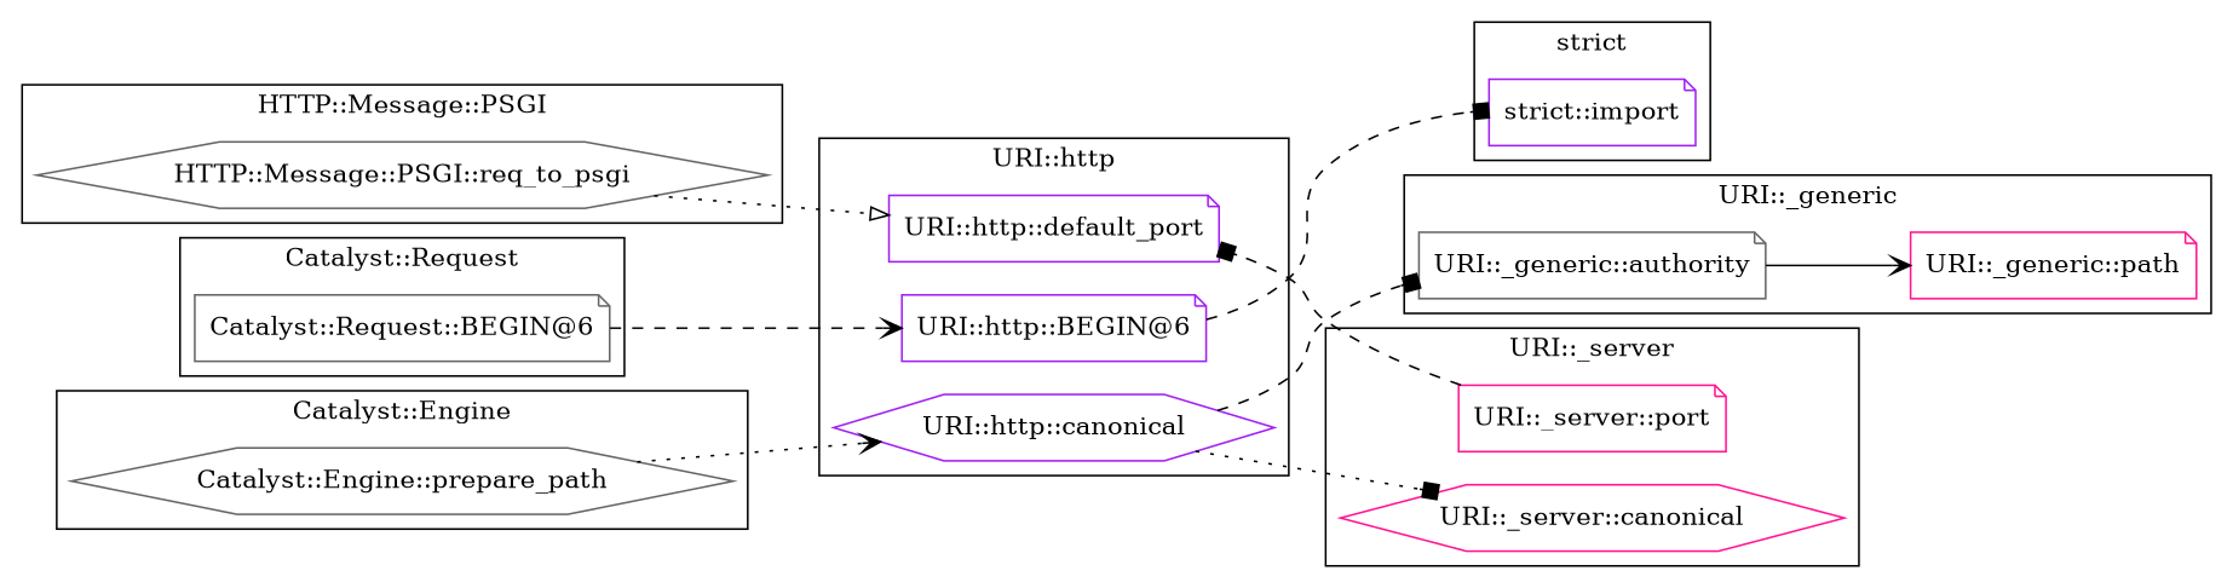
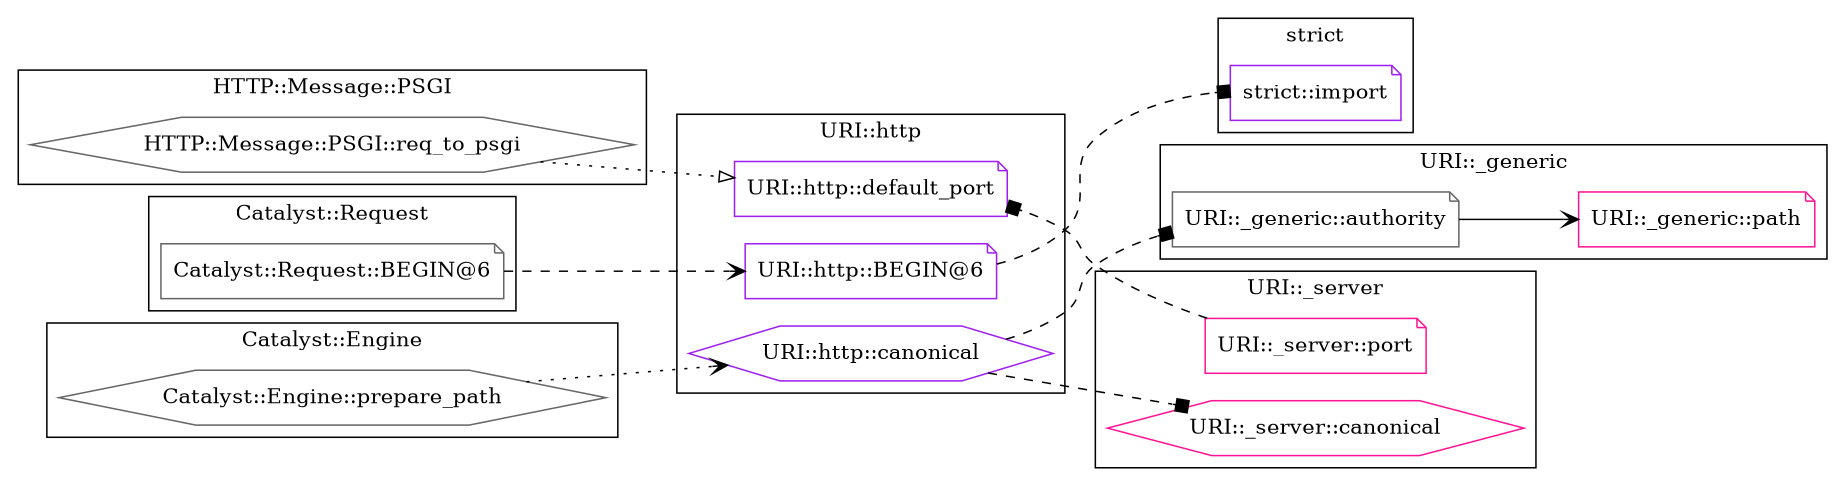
  digraph {
    rankdir=LR
    node [color=gray40 shape=note]
    edge [arrowhead=box style=dashed]
    "HTTP::Message::PSGI::req_to_psgi" [shape=hexagon]
    "Catalyst::Request::BEGIN@6"
    "URI::http::BEGIN@6" [color=purple]
    "URI::http::default_port" [color=purple]
    "URI::http::canonical" [color=purple shape=hexagon]
    "URI::_generic::path" [color=deeppink]
    "URI::_generic::authority"
    "strict::import" [color=purple]
    "URI::_server::port" [color=deeppink]
    "URI::_server::canonical" [color=deeppink shape=hexagon]
    "Catalyst::Engine::prepare_path" [shape=hexagon]
    subgraph cluster_1 {
      label="HTTP::Message::PSGI"
      "HTTP::Message::PSGI::req_to_psgi"
    }
    subgraph cluster_2 {
      label="Catalyst::Request"
      "Catalyst::Request::BEGIN@6"
    }
    subgraph cluster_3 {
      label="URI::http"
      "URI::http::BEGIN@6"
      "URI::http::default_port"
      "URI::http::canonical"
    }
    subgraph cluster_4 {
      label="URI::_generic"
      "URI::_generic::path"
      "URI::_generic::authority"
    }
    subgraph cluster_5 {
      label="strict"
      "strict::import"
    }
    subgraph cluster_6 {
      label="URI::_server"
      "URI::_server::port"
      "URI::_server::canonical"
    }
    subgraph cluster_7 {
      label="Catalyst::Engine"
      "Catalyst::Engine::prepare_path"
    }
    "HTTP::Message::PSGI::req_to_psgi" -> "URI::http::default_port" [arrowhead=onormal style=dotted]
    "Catalyst::Request::BEGIN@6" -> "URI::http::BEGIN@6" [arrowhead=vee]
    "URI::http::BEGIN@6" -> "strict::import"
    "URI::http::canonical" -> "URI::_generic::authority"
-   "URI::http::canonical" -> "URI::_server::canonical" [style=dotted]
+   "URI::http::canonical" -> "URI::_server::canonical"
    "URI::_generic::authority" -> "URI::_generic::path" [arrowhead=vee style=solid]
    "URI::_server::port" -> "URI::http::default_port"
    "Catalyst::Engine::prepare_path" -> "URI::http::canonical" [arrowhead=vee style=dotted]
  }
